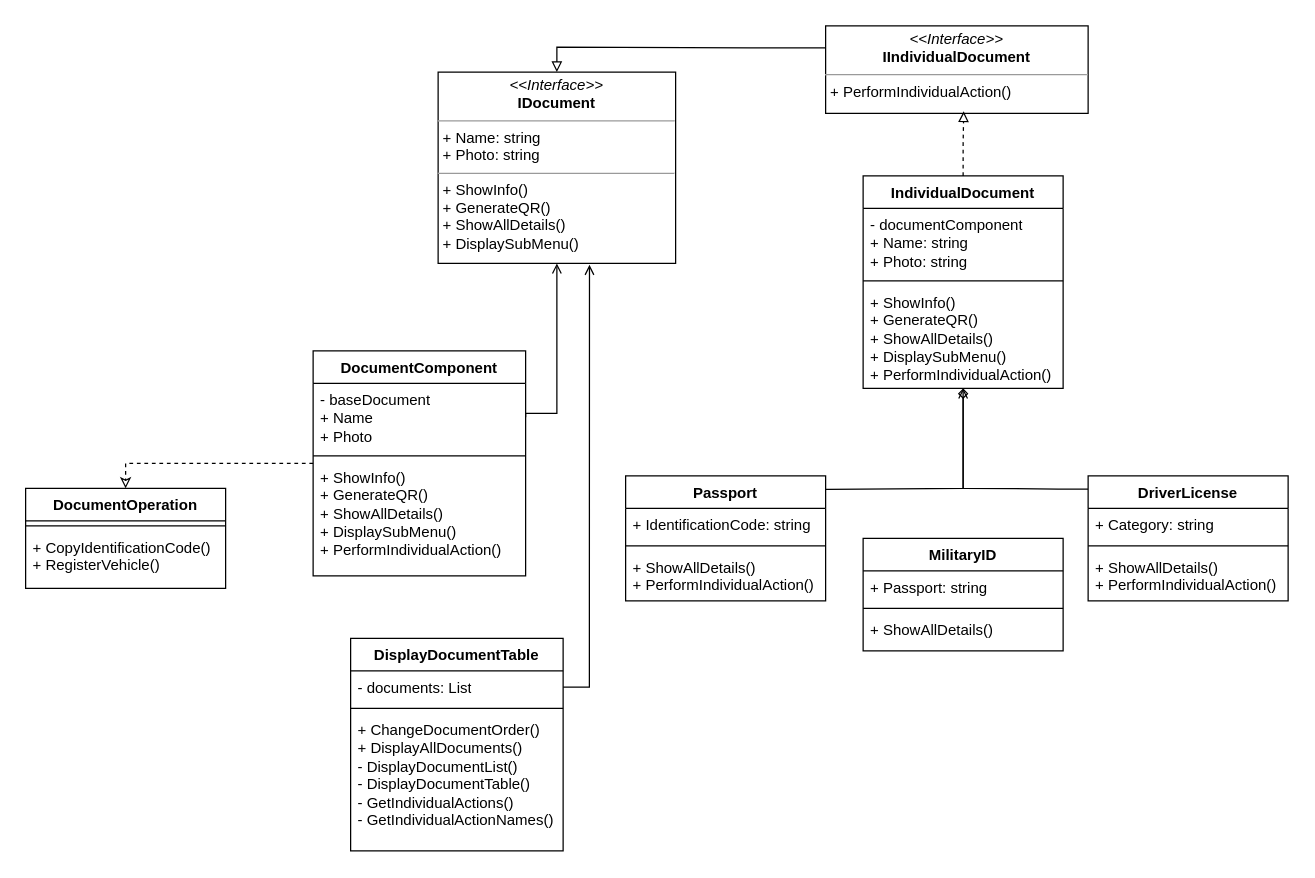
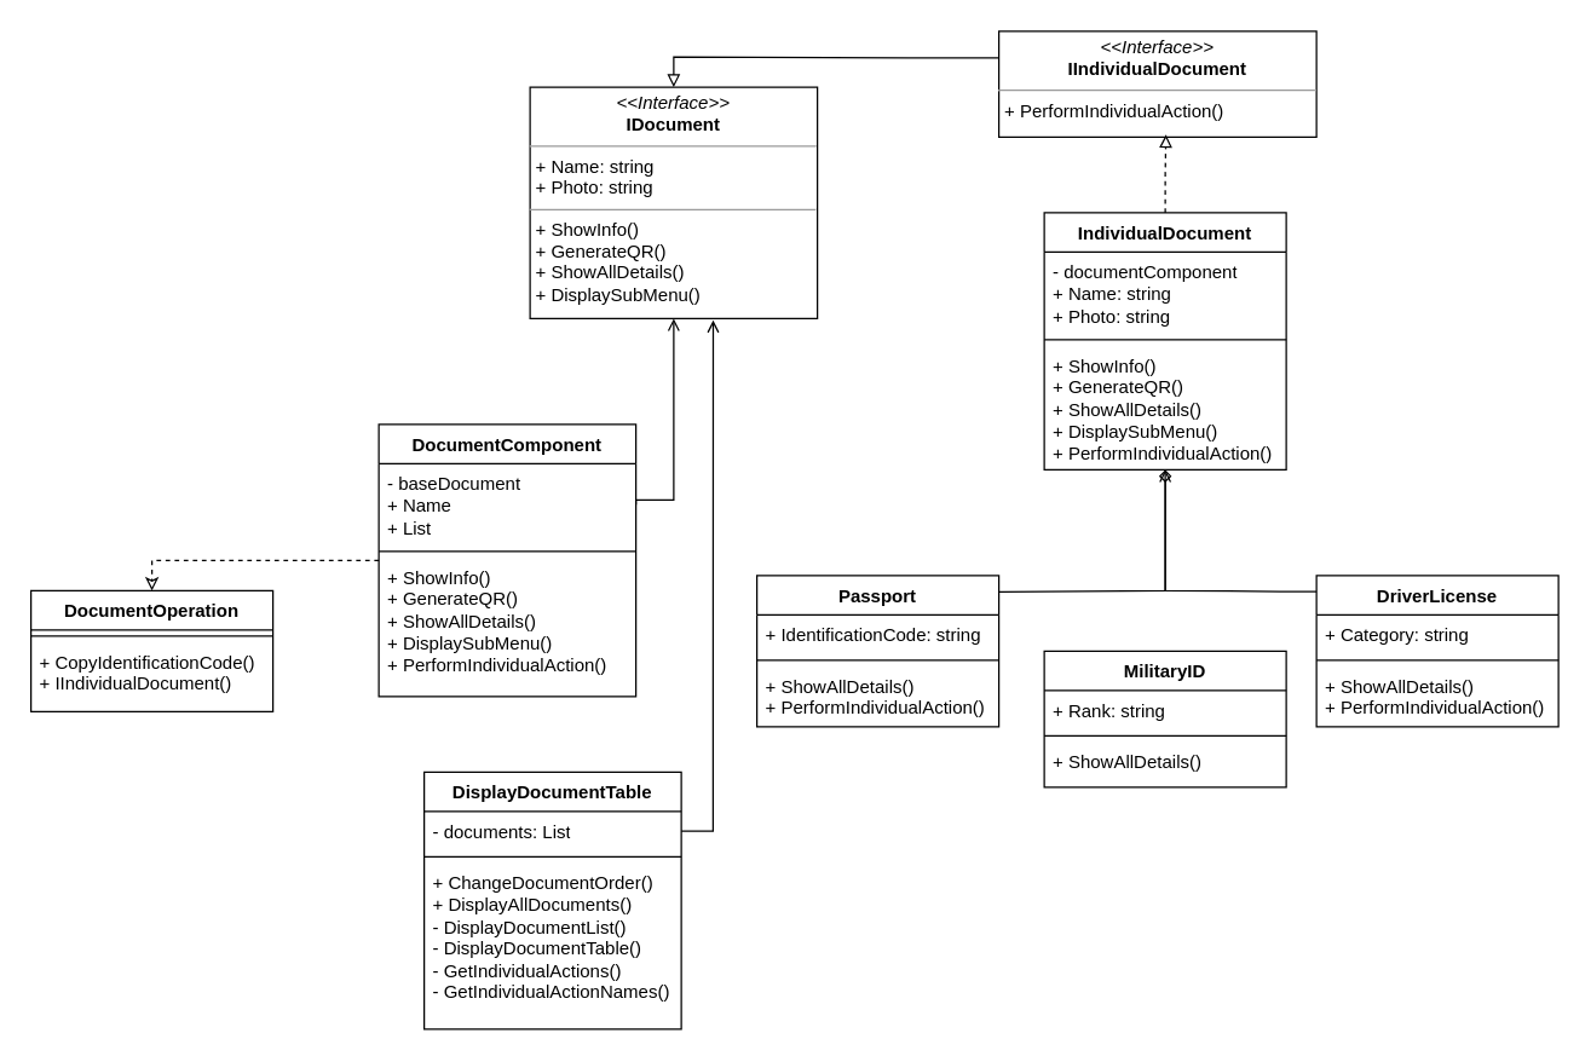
  <mxCell id="0" />
  <mxCell id="1" parent="0" />
  <mxCell id="2" value="&lt;p style=&quot;margin:0px;margin-top:4px;text-align:center;&quot;&gt;&lt;i&gt;&amp;lt;&amp;lt;Interface&amp;gt;&amp;gt;&lt;/i&gt;&lt;br&gt;&lt;b&gt;IDocument&lt;/b&gt;&lt;/p&gt;&lt;hr size=&quot;1&quot;&gt;&lt;p style=&quot;margin:0px;margin-left:4px;&quot;&gt;+ Name: string&lt;br&gt;+ Photo: string&lt;/p&gt;&lt;hr size=&quot;1&quot;&gt;&lt;p style=&quot;margin:0px;margin-left:4px;&quot;&gt;+ ShowInfo()&lt;br&gt;+ GenerateQR()&lt;/p&gt;&lt;p style=&quot;margin:0px;margin-left:4px;&quot;&gt;+&amp;nbsp;ShowAllDetails()&lt;/p&gt;&lt;p style=&quot;margin:0px;margin-left:4px;&quot;&gt;+&amp;nbsp;DisplaySubMenu()&lt;/p&gt;" style="verticalAlign=top;align=left;overflow=fill;fontSize=12;fontFamily=Helvetica;html=1;rounded=0;shadow=0;comic=0;labelBackgroundColor=none;strokeWidth=1" parent="1" vertex="1"><mxGeometry x="350" y="57" width="190" height="153" as="geometry" /></mxCell>
  <mxCell id="3" style="edgeStyle=orthogonalEdgeStyle;rounded=0;orthogonalLoop=1;jettySize=auto;html=1;entryX=0.5;entryY=0;entryDx=0;entryDy=0;exitX=0;exitY=0.25;exitDx=0;exitDy=0;endArrow=block;endFill=0;" edge="1" parent="1" source="4" target="2"><mxGeometry relative="1" as="geometry" /></mxCell>
  <mxCell id="4" value="&lt;p style=&quot;margin:0px;margin-top:4px;text-align:center;&quot;&gt;&lt;i&gt;&amp;lt;&amp;lt;Interface&amp;gt;&amp;gt;&lt;/i&gt;&lt;br&gt;&lt;b style=&quot;background-color: initial;&quot;&gt;IIndividualDocument&lt;/b&gt;&lt;br&gt;&lt;/p&gt;&lt;hr size=&quot;1&quot;&gt;&lt;p style=&quot;margin:0px;margin-left:4px;&quot;&gt;&lt;/p&gt;&lt;p style=&quot;margin:0px;margin-left:4px;&quot;&gt;+ PerformIndividualAction()&lt;br&gt;&lt;br&gt;&lt;/p&gt;" style="verticalAlign=top;align=left;overflow=fill;fontSize=12;fontFamily=Helvetica;html=1;whiteSpace=wrap;" vertex="1" parent="1"><mxGeometry x="660" y="20" width="210" height="70" as="geometry" /></mxCell>
  <mxCell id="5" value="IndividualDocument" style="swimlane;fontStyle=1;align=center;verticalAlign=top;childLayout=stackLayout;horizontal=1;startSize=26;horizontalStack=0;resizeParent=1;resizeParentMax=0;resizeLast=0;collapsible=1;marginBottom=0;whiteSpace=wrap;html=1;" vertex="1" parent="1"><mxGeometry x="690" y="140" width="160" height="170" as="geometry" /></mxCell>
  <mxCell id="6" value="-&amp;nbsp;documentComponent&lt;br&gt;+ Name: string&lt;br&gt;+ Photo: string" style="text;strokeColor=none;fillColor=none;align=left;verticalAlign=top;spacingLeft=4;spacingRight=4;overflow=hidden;rotatable=0;points=[[0,0.5],[1,0.5]];portConstraint=eastwest;whiteSpace=wrap;html=1;" vertex="1" parent="5"><mxGeometry y="26" width="160" height="54" as="geometry" /></mxCell>
  <mxCell id="7" value="" style="line;strokeWidth=1;fillColor=none;align=left;verticalAlign=middle;spacingTop=-1;spacingLeft=3;spacingRight=3;rotatable=0;labelPosition=right;points=[];portConstraint=eastwest;strokeColor=inherit;" vertex="1" parent="5"><mxGeometry y="80" width="160" height="8" as="geometry" /></mxCell>
  <mxCell id="8" value="+&amp;nbsp;ShowInfo() &lt;br&gt;+&amp;nbsp;GenerateQR()&lt;br&gt;+ ShowAllDetails()&lt;br&gt;+&amp;nbsp;DisplaySubMenu()&lt;br&gt;+&amp;nbsp;PerformIndividualAction()" style="text;strokeColor=none;fillColor=none;align=left;verticalAlign=top;spacingLeft=4;spacingRight=4;overflow=hidden;rotatable=0;points=[[0,0.5],[1,0.5]];portConstraint=eastwest;whiteSpace=wrap;html=1;" vertex="1" parent="5"><mxGeometry y="88" width="160" height="82" as="geometry" /></mxCell>
  <mxCell id="9" style="edgeStyle=orthogonalEdgeStyle;rounded=0;orthogonalLoop=1;jettySize=auto;html=1;entryX=0.526;entryY=0.976;entryDx=0;entryDy=0;entryPerimeter=0;endArrow=block;endFill=0;dashed=1;" edge="1" parent="1" source="5" target="4"><mxGeometry relative="1" as="geometry" /></mxCell>
  <mxCell id="10" style="edgeStyle=orthogonalEdgeStyle;rounded=0;orthogonalLoop=1;jettySize=auto;html=1;exitX=1;exitY=0.108;exitDx=0;exitDy=0;exitPerimeter=0;endArrow=diamond;endFill=0;" edge="1" parent="1" source="11" target="5"><mxGeometry relative="1" as="geometry"><Array as="points"><mxPoint x="662" y="391" /><mxPoint x="770" y="390" /></Array></mxGeometry></mxCell>
  <mxCell id="11" value="Passport" style="swimlane;fontStyle=1;align=center;verticalAlign=top;childLayout=stackLayout;horizontal=1;startSize=26;horizontalStack=0;resizeParent=1;resizeParentMax=0;resizeLast=0;collapsible=1;marginBottom=0;whiteSpace=wrap;html=1;" vertex="1" parent="1"><mxGeometry x="500" y="380" width="160" height="100" as="geometry" /></mxCell>
  <mxCell id="12" value="+&amp;nbsp;IdentificationCode: string" style="text;strokeColor=none;fillColor=none;align=left;verticalAlign=top;spacingLeft=4;spacingRight=4;overflow=hidden;rotatable=0;points=[[0,0.5],[1,0.5]];portConstraint=eastwest;whiteSpace=wrap;html=1;" vertex="1" parent="11"><mxGeometry y="26" width="160" height="26" as="geometry" /></mxCell>
  <mxCell id="13" value="" style="line;strokeWidth=1;fillColor=none;align=left;verticalAlign=middle;spacingTop=-1;spacingLeft=3;spacingRight=3;rotatable=0;labelPosition=right;points=[];portConstraint=eastwest;strokeColor=inherit;" vertex="1" parent="11"><mxGeometry y="52" width="160" height="8" as="geometry" /></mxCell>
  <mxCell id="14" value="+&amp;nbsp;ShowAllDetails()&lt;br&gt;+&amp;nbsp;PerformIndividualAction()" style="text;strokeColor=none;fillColor=none;align=left;verticalAlign=top;spacingLeft=4;spacingRight=4;overflow=hidden;rotatable=0;points=[[0,0.5],[1,0.5]];portConstraint=eastwest;whiteSpace=wrap;html=1;" vertex="1" parent="11"><mxGeometry y="60" width="160" height="40" as="geometry" /></mxCell>
  <mxCell id="15" style="edgeStyle=orthogonalEdgeStyle;rounded=0;orthogonalLoop=1;jettySize=auto;html=1;exitX=0;exitY=0.105;exitDx=0;exitDy=0;exitPerimeter=0;endArrow=open;endFill=0;" edge="1" parent="1" source="16" target="5"><mxGeometry relative="1" as="geometry"><Array as="points"><mxPoint x="846" y="391" /><mxPoint x="770" y="390" /></Array></mxGeometry></mxCell>
  <mxCell id="16" value="DriverLicense" style="swimlane;fontStyle=1;align=center;verticalAlign=top;childLayout=stackLayout;horizontal=1;startSize=26;horizontalStack=0;resizeParent=1;resizeParentMax=0;resizeLast=0;collapsible=1;marginBottom=0;whiteSpace=wrap;html=1;" vertex="1" parent="1"><mxGeometry x="870" y="380" width="160" height="100" as="geometry" /></mxCell>
  <mxCell id="17" value="+&amp;nbsp;Category: string" style="text;strokeColor=none;fillColor=none;align=left;verticalAlign=top;spacingLeft=4;spacingRight=4;overflow=hidden;rotatable=0;points=[[0,0.5],[1,0.5]];portConstraint=eastwest;whiteSpace=wrap;html=1;" vertex="1" parent="16"><mxGeometry y="26" width="160" height="26" as="geometry" /></mxCell>
  <mxCell id="18" value="" style="line;strokeWidth=1;fillColor=none;align=left;verticalAlign=middle;spacingTop=-1;spacingLeft=3;spacingRight=3;rotatable=0;labelPosition=right;points=[];portConstraint=eastwest;strokeColor=inherit;" vertex="1" parent="16"><mxGeometry y="52" width="160" height="8" as="geometry" /></mxCell>
  <mxCell id="19" value="+&amp;nbsp;ShowAllDetails()&lt;br&gt;+&amp;nbsp;PerformIndividualAction()" style="text;strokeColor=none;fillColor=none;align=left;verticalAlign=top;spacingLeft=4;spacingRight=4;overflow=hidden;rotatable=0;points=[[0,0.5],[1,0.5]];portConstraint=eastwest;whiteSpace=wrap;html=1;" vertex="1" parent="16"><mxGeometry y="60" width="160" height="40" as="geometry" /></mxCell>
  <mxCell id="20" value="MilitaryID " style="swimlane;fontStyle=1;align=center;verticalAlign=top;childLayout=stackLayout;horizontal=1;startSize=26;horizontalStack=0;resizeParent=1;resizeParentMax=0;resizeLast=0;collapsible=1;marginBottom=0;whiteSpace=wrap;html=1;" vertex="1" parent="1"><mxGeometry x="690" y="430" width="160" height="90" as="geometry" /></mxCell>
- <mxCell id="21" value="+&amp;nbsp;Passport: string" style="text;strokeColor=none;fillColor=none;align=left;verticalAlign=top;spacingLeft=4;spacingRight=4;overflow=hidden;rotatable=0;points=[[0,0.5],[1,0.5]];portConstraint=eastwest;whiteSpace=wrap;html=1;" vertex="1" parent="20"><mxGeometry y="26" width="160" height="26" as="geometry" /></mxCell>
+ <mxCell id="21" value="+&amp;nbsp;Rank: string" style="text;strokeColor=none;fillColor=none;align=left;verticalAlign=top;spacingLeft=4;spacingRight=4;overflow=hidden;rotatable=0;points=[[0,0.5],[1,0.5]];portConstraint=eastwest;whiteSpace=wrap;html=1;" vertex="1" parent="20"><mxGeometry y="26" width="160" height="26" as="geometry" /></mxCell>
  <mxCell id="22" value="" style="line;strokeWidth=1;fillColor=none;align=left;verticalAlign=middle;spacingTop=-1;spacingLeft=3;spacingRight=3;rotatable=0;labelPosition=right;points=[];portConstraint=eastwest;strokeColor=inherit;" vertex="1" parent="20"><mxGeometry y="52" width="160" height="8" as="geometry" /></mxCell>
  <mxCell id="23" value="+&amp;nbsp;ShowAllDetails()" style="text;strokeColor=none;fillColor=none;align=left;verticalAlign=top;spacingLeft=4;spacingRight=4;overflow=hidden;rotatable=0;points=[[0,0.5],[1,0.5]];portConstraint=eastwest;whiteSpace=wrap;html=1;" vertex="1" parent="20"><mxGeometry y="60" width="160" height="30" as="geometry" /></mxCell>
  <mxCell id="24" style="edgeStyle=orthogonalEdgeStyle;rounded=0;orthogonalLoop=1;jettySize=auto;html=1;strokeColor=none;dashed=1;" edge="1" parent="1" source="25" target="2"><mxGeometry relative="1" as="geometry" /></mxCell>
  <mxCell id="25" value="DocumentOperation" style="swimlane;fontStyle=1;align=center;verticalAlign=top;childLayout=stackLayout;horizontal=1;startSize=26;horizontalStack=0;resizeParent=1;resizeParentMax=0;resizeLast=0;collapsible=1;marginBottom=0;whiteSpace=wrap;html=1;" vertex="1" parent="1"><mxGeometry x="20" y="390" width="160" height="80" as="geometry" /></mxCell>
  <mxCell id="26" value="" style="line;strokeWidth=1;fillColor=none;align=left;verticalAlign=middle;spacingTop=-1;spacingLeft=3;spacingRight=3;rotatable=0;labelPosition=right;points=[];portConstraint=eastwest;strokeColor=inherit;" vertex="1" parent="25"><mxGeometry y="26" width="160" height="8" as="geometry" /></mxCell>
- <mxCell id="27" value="+&amp;nbsp;CopyIdentificationCode()&lt;br&gt;+&amp;nbsp;RegisterVehicle()" style="text;strokeColor=none;fillColor=none;align=left;verticalAlign=top;spacingLeft=4;spacingRight=4;overflow=hidden;rotatable=0;points=[[0,0.5],[1,0.5]];portConstraint=eastwest;whiteSpace=wrap;html=1;" vertex="1" parent="25"><mxGeometry y="34" width="160" height="46" as="geometry" /></mxCell>
+ <mxCell id="27" value="+&amp;nbsp;CopyIdentificationCode()&lt;br&gt;+&amp;nbsp;IIndividualDocument()" style="text;strokeColor=none;fillColor=none;align=left;verticalAlign=top;spacingLeft=4;spacingRight=4;overflow=hidden;rotatable=0;points=[[0,0.5],[1,0.5]];portConstraint=eastwest;whiteSpace=wrap;html=1;" vertex="1" parent="25"><mxGeometry y="34" width="160" height="46" as="geometry" /></mxCell>
  <mxCell id="28" value="DisplayDocumentTable" style="swimlane;fontStyle=1;align=center;verticalAlign=top;childLayout=stackLayout;horizontal=1;startSize=26;horizontalStack=0;resizeParent=1;resizeParentMax=0;resizeLast=0;collapsible=1;marginBottom=0;whiteSpace=wrap;html=1;" vertex="1" parent="1"><mxGeometry x="280" y="510" width="170" height="170" as="geometry" /></mxCell>
  <mxCell id="29" value="-&amp;nbsp;documents: List" style="text;strokeColor=none;fillColor=none;align=left;verticalAlign=top;spacingLeft=4;spacingRight=4;overflow=hidden;rotatable=0;points=[[0,0.5],[1,0.5]];portConstraint=eastwest;whiteSpace=wrap;html=1;" vertex="1" parent="28"><mxGeometry y="26" width="170" height="26" as="geometry" /></mxCell>
  <mxCell id="30" style="edgeStyle=orthogonalEdgeStyle;rounded=0;orthogonalLoop=1;jettySize=auto;html=1;entryX=0.611;entryY=1.007;entryDx=0;entryDy=0;entryPerimeter=0;endArrow=open;endFill=0;exitX=1;exitY=0.5;exitDx=0;exitDy=0;" edge="1" parent="28" source="29"><mxGeometry relative="1" as="geometry"><mxPoint x="200" y="10" as="sourcePoint" /><mxPoint x="191.09" y="-298.929" as="targetPoint" /><Array as="points"><mxPoint x="191" y="39" /><mxPoint x="191" y="-40" /></Array></mxGeometry></mxCell>
  <mxCell id="31" value="" style="line;strokeWidth=1;fillColor=none;align=left;verticalAlign=middle;spacingTop=-1;spacingLeft=3;spacingRight=3;rotatable=0;labelPosition=right;points=[];portConstraint=eastwest;strokeColor=inherit;" vertex="1" parent="28"><mxGeometry y="52" width="170" height="8" as="geometry" /></mxCell>
  <mxCell id="32" value="+&amp;nbsp;ChangeDocumentOrder()&lt;br&gt;+&amp;nbsp;DisplayAllDocuments()&lt;br&gt;- DisplayDocumentList()&lt;br&gt;- DisplayDocumentTable()&lt;br&gt;- GetIndividualActions()&lt;br&gt;- GetIndividualActionNames()" style="text;strokeColor=none;fillColor=none;align=left;verticalAlign=top;spacingLeft=4;spacingRight=4;overflow=hidden;rotatable=0;points=[[0,0.5],[1,0.5]];portConstraint=eastwest;whiteSpace=wrap;html=1;" vertex="1" parent="28"><mxGeometry y="60" width="170" height="110" as="geometry" /></mxCell>
  <mxCell id="33" style="edgeStyle=orthogonalEdgeStyle;rounded=0;orthogonalLoop=1;jettySize=auto;html=1;entryX=0.5;entryY=1;entryDx=0;entryDy=0;exitX=1;exitY=0.5;exitDx=0;exitDy=0;endArrow=open;endFill=0;" edge="1" parent="1" source="36" target="2"><mxGeometry relative="1" as="geometry"><Array as="points"><mxPoint x="420" y="330" /><mxPoint x="445" y="330" /></Array></mxGeometry></mxCell>
  <mxCell id="34" style="edgeStyle=orthogonalEdgeStyle;rounded=0;orthogonalLoop=1;jettySize=auto;html=1;entryX=0.5;entryY=0;entryDx=0;entryDy=0;dashed=1;endArrow=classic;endFill=0;" edge="1" parent="1" source="35" target="25"><mxGeometry relative="1" as="geometry" /></mxCell>
  <mxCell id="35" value="DocumentComponent" style="swimlane;fontStyle=1;align=center;verticalAlign=top;childLayout=stackLayout;horizontal=1;startSize=26;horizontalStack=0;resizeParent=1;resizeParentMax=0;resizeLast=0;collapsible=1;marginBottom=0;whiteSpace=wrap;html=1;" vertex="1" parent="1"><mxGeometry x="250" y="280" width="170" height="180" as="geometry" /></mxCell>
- <mxCell id="36" value="-&amp;nbsp;baseDocument&lt;br&gt;+&amp;nbsp;Name &lt;br&gt;+ Photo" style="text;strokeColor=none;fillColor=none;align=left;verticalAlign=top;spacingLeft=4;spacingRight=4;overflow=hidden;rotatable=0;points=[[0,0.5],[1,0.5]];portConstraint=eastwest;whiteSpace=wrap;html=1;" vertex="1" parent="35"><mxGeometry y="26" width="170" height="54" as="geometry" /></mxCell>
+ <mxCell id="36" value="-&amp;nbsp;baseDocument&lt;br&gt;+&amp;nbsp;Name &lt;br&gt;+ List" style="text;strokeColor=none;fillColor=none;align=left;verticalAlign=top;spacingLeft=4;spacingRight=4;overflow=hidden;rotatable=0;points=[[0,0.5],[1,0.5]];portConstraint=eastwest;whiteSpace=wrap;html=1;" vertex="1" parent="35"><mxGeometry y="26" width="170" height="54" as="geometry" /></mxCell>
  <mxCell id="37" value="" style="line;strokeWidth=1;fillColor=none;align=left;verticalAlign=middle;spacingTop=-1;spacingLeft=3;spacingRight=3;rotatable=0;labelPosition=right;points=[];portConstraint=eastwest;strokeColor=inherit;" vertex="1" parent="35"><mxGeometry y="80" width="170" height="8" as="geometry" /></mxCell>
  <mxCell id="38" value="+&amp;nbsp;ShowInfo() &lt;br&gt;+&amp;nbsp;GenerateQR()&lt;br&gt;+&amp;nbsp;ShowAllDetails()&lt;br&gt;+&amp;nbsp;DisplaySubMenu()&lt;br&gt;+ PerformIndividualAction()" style="text;strokeColor=none;fillColor=none;align=left;verticalAlign=top;spacingLeft=4;spacingRight=4;overflow=hidden;rotatable=0;points=[[0,0.5],[1,0.5]];portConstraint=eastwest;whiteSpace=wrap;html=1;" vertex="1" parent="35"><mxGeometry y="88" width="170" height="92" as="geometry" /></mxCell>
